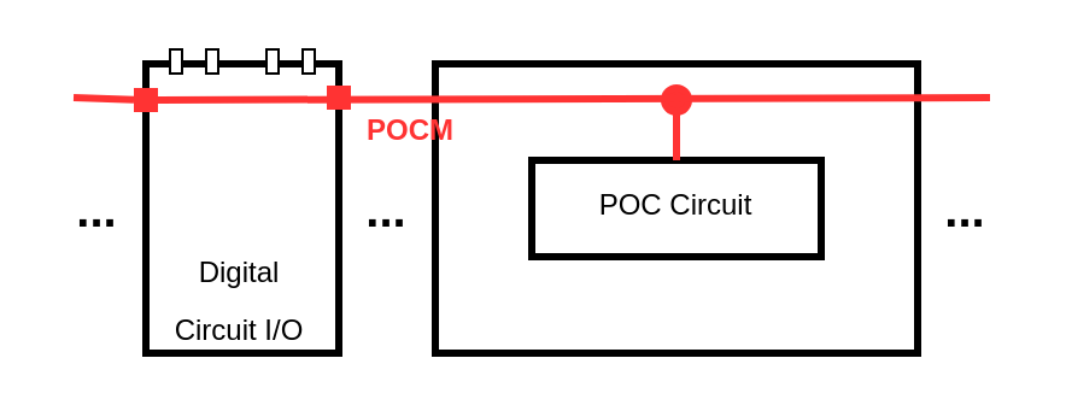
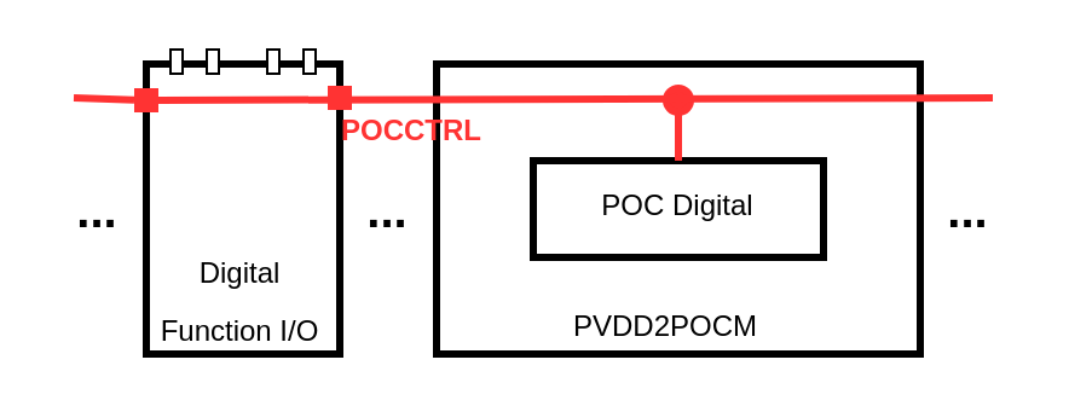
  <mxCell id="0" />
  <mxCell id="1" parent="0" />
  <mxCell id="2" value="" style="rounded=0;whiteSpace=wrap;html=1;fontSize=10;strokeColor=#000000;strokeWidth=3;fillColor=#FFFFFF;" vertex="1" parent="1"><mxGeometry x="60" y="26" width="80" height="120" as="geometry" /></mxCell>
  <mxCell id="3" value="" style="rounded=0;whiteSpace=wrap;html=1;fontSize=10;strokeColor=#000000;strokeWidth=3;fillColor=#FFFFFF;" vertex="1" parent="1"><mxGeometry x="180" y="26" width="200" height="120" as="geometry" /></mxCell>
  <mxCell id="4" value="&lt;font style=&quot;font-size: 20px&quot;&gt;&lt;b&gt;...&lt;/b&gt;&lt;/font&gt;" style="text;html=1;strokeColor=none;fillColor=none;align=center;verticalAlign=middle;whiteSpace=wrap;rounded=0;fontSize=10;strokeWidth=3;" vertex="1" parent="1"><mxGeometry x="20" y="76" width="40" height="20" as="geometry" /></mxCell>
  <mxCell id="5" value="&lt;font style=&quot;font-size: 20px&quot;&gt;&lt;b&gt;...&lt;/b&gt;&lt;/font&gt;" style="text;html=1;strokeColor=none;fillColor=none;align=center;verticalAlign=middle;whiteSpace=wrap;rounded=0;fontSize=10;strokeWidth=3;" vertex="1" parent="1"><mxGeometry x="140" y="76" width="40" height="20" as="geometry" /></mxCell>
- <mxCell id="6" value="&lt;font style=&quot;font-size: 12px&quot;&gt;Digital&lt;br&gt;Circuit I/O&lt;/font&gt;" style="text;html=1;strokeColor=none;fillColor=none;align=center;verticalAlign=middle;whiteSpace=wrap;rounded=0;fontSize=20;strokeWidth=3;" vertex="1" parent="1"><mxGeometry x="54" y="106" width="90" height="30" as="geometry" /></mxCell>
+ <mxCell id="6" value="&lt;font style=&quot;font-size: 12px&quot;&gt;Digital&lt;br&gt;Function I/O&lt;/font&gt;" style="text;html=1;strokeColor=none;fillColor=none;align=center;verticalAlign=middle;whiteSpace=wrap;rounded=0;fontSize=20;strokeWidth=3;" vertex="1" parent="1"><mxGeometry x="54" y="106" width="90" height="30" as="geometry" /></mxCell>
  <mxCell id="7" value="" style="rounded=0;whiteSpace=wrap;html=1;fontSize=12;strokeColor=#000000;strokeWidth=3;fillColor=#FFFFFF;" vertex="1" parent="1"><mxGeometry x="220" y="66" width="120" height="40" as="geometry" /></mxCell>
- <mxCell id="8" value="&lt;span style=&quot;font-size: 12px&quot;&gt;POC Circuit&lt;/span&gt;" style="text;html=1;strokeColor=none;fillColor=none;align=center;verticalAlign=middle;whiteSpace=wrap;rounded=0;fontSize=20;strokeWidth=3;" vertex="1" parent="1"><mxGeometry x="235" y="66" width="90" height="30" as="geometry" /></mxCell>
+ <mxCell id="8" value="&lt;span style=&quot;font-size: 12px&quot;&gt;POC Digital&lt;/span&gt;" style="text;html=1;strokeColor=none;fillColor=none;align=center;verticalAlign=middle;whiteSpace=wrap;rounded=0;fontSize=20;strokeWidth=3;" vertex="1" parent="1"><mxGeometry x="235" y="66" width="90" height="30" as="geometry" /></mxCell>
+ <mxCell id="9" value="&lt;span style=&quot;font-size: 12px&quot;&gt;PVDD2POCM&lt;/span&gt;" style="text;html=1;strokeColor=none;fillColor=none;align=center;verticalAlign=middle;whiteSpace=wrap;rounded=0;fontSize=20;strokeWidth=3;" vertex="1" parent="1"><mxGeometry x="230" y="116" width="90" height="30" as="geometry" /></mxCell>
  <mxCell id="10" value="" style="ellipse;whiteSpace=wrap;html=1;aspect=fixed;fontSize=12;strokeColor=#FF3333;strokeWidth=3;fillColor=#FF3333;" vertex="1" parent="1"><mxGeometry x="275" y="36" width="10" height="10" as="geometry" /></mxCell>
  <mxCell id="11" value="" style="endArrow=none;html=1;rounded=0;fontSize=12;strokeWidth=3;entryX=0.5;entryY=1;entryDx=0;entryDy=0;strokeColor=#FF3333;" edge="1" parent="1" target="10"><mxGeometry width="50" height="50" relative="1" as="geometry"><mxPoint x="280" y="66" as="sourcePoint" /><mxPoint x="330" y="46" as="targetPoint" /></mxGeometry></mxCell>
  <mxCell id="12" value="" style="endArrow=none;html=1;rounded=0;fontSize=12;strokeWidth=3;strokeColor=#FF3333;startArrow=none;" edge="1" parent="1" source="16"><mxGeometry width="50" height="50" relative="1" as="geometry"><mxPoint x="30" y="40" as="sourcePoint" /><mxPoint x="410" y="40" as="targetPoint" /></mxGeometry></mxCell>
  <mxCell id="13" value="&lt;font style=&quot;font-size: 20px&quot;&gt;&lt;b&gt;...&lt;/b&gt;&lt;/font&gt;" style="text;html=1;strokeColor=none;fillColor=none;align=center;verticalAlign=middle;whiteSpace=wrap;rounded=0;fontSize=10;strokeWidth=3;" vertex="1" parent="1"><mxGeometry x="380" y="76" width="40" height="20" as="geometry" /></mxCell>
- <mxCell id="14" value="&lt;span style=&quot;font-size: 12px&quot;&gt;&lt;font color=&quot;#ff3333&quot;&gt;&lt;b&gt;POCM&lt;/b&gt;&lt;/font&gt;&lt;/span&gt;" style="text;html=1;strokeColor=none;fillColor=none;align=center;verticalAlign=middle;whiteSpace=wrap;rounded=0;fontSize=20;strokeWidth=3;" vertex="1" parent="1"><mxGeometry x="125" y="35" width="90" height="30" as="geometry" /></mxCell>
+ <mxCell id="14" value="&lt;span style=&quot;font-size: 12px&quot;&gt;&lt;font color=&quot;#ff3333&quot;&gt;&lt;b&gt;POCCTRL&lt;/b&gt;&lt;/font&gt;&lt;/span&gt;" style="text;html=1;strokeColor=none;fillColor=none;align=center;verticalAlign=middle;whiteSpace=wrap;rounded=0;fontSize=20;strokeWidth=3;" vertex="1" parent="1"><mxGeometry x="125" y="35" width="90" height="30" as="geometry" /></mxCell>
  <mxCell id="15" value="" style="rounded=0;whiteSpace=wrap;html=1;fontSize=12;fontColor=#FF3333;strokeColor=none;strokeWidth=3;fillColor=#FF3333;" vertex="1" parent="1"><mxGeometry x="135" y="35" width="10" height="10" as="geometry" /></mxCell>
  <mxCell id="16" value="" style="rounded=0;whiteSpace=wrap;html=1;fontSize=12;fontColor=#FF3333;strokeColor=none;strokeWidth=3;fillColor=#FF3333;" vertex="1" parent="1"><mxGeometry x="55" y="36" width="10" height="10" as="geometry" /></mxCell>
  <mxCell id="17" value="" style="endArrow=none;html=1;rounded=0;fontSize=12;strokeWidth=3;strokeColor=#FF3333;" edge="1" parent="1" target="16"><mxGeometry width="50" height="50" relative="1" as="geometry"><mxPoint x="30" y="40" as="sourcePoint" /><mxPoint x="410" y="40" as="targetPoint" /></mxGeometry></mxCell>
  <mxCell id="18" value="" style="rounded=0;whiteSpace=wrap;html=1;fontSize=12;fontColor=#FF3333;strokeColor=#000000;strokeWidth=1;fillColor=default;" vertex="1" parent="1"><mxGeometry x="70" y="20" width="5" height="10" as="geometry" /></mxCell>
  <mxCell id="19" value="" style="rounded=0;whiteSpace=wrap;html=1;fontSize=12;fontColor=#FF3333;strokeColor=#000000;strokeWidth=1;fillColor=default;" vertex="1" parent="1"><mxGeometry x="85" y="20" width="5" height="10" as="geometry" /></mxCell>
  <mxCell id="20" value="" style="rounded=0;whiteSpace=wrap;html=1;fontSize=12;fontColor=#FF3333;strokeColor=#000000;strokeWidth=1;fillColor=default;" vertex="1" parent="1"><mxGeometry x="110" y="20" width="5" height="10" as="geometry" /></mxCell>
  <mxCell id="21" value="" style="rounded=0;whiteSpace=wrap;html=1;fontSize=12;fontColor=#FF3333;strokeColor=#000000;strokeWidth=1;fillColor=default;" vertex="1" parent="1"><mxGeometry x="125" y="20" width="5" height="10" as="geometry" /></mxCell>
